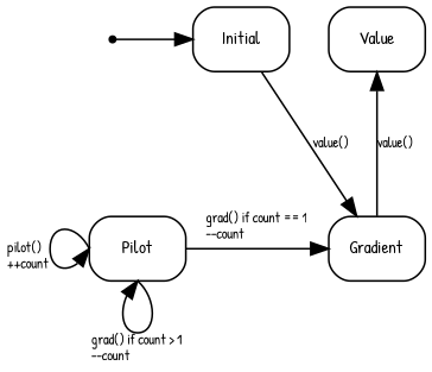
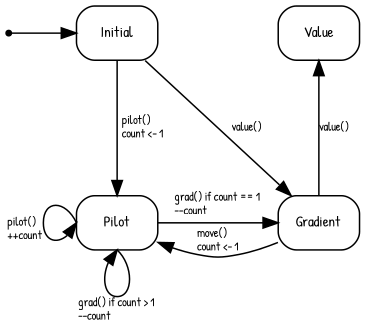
  digraph {
    fontname="Patrick Hand"
    nodesep=0.3
    ranksep=1.0
    splines=line
    node [fontname="Patrick Hand" fontsize=10 margin="0.1,0.01" shape=box style=rounded group=g1]
    edge [fontname="Patrick Hand" fontsize=8]
    Start [shape=point group=""]
    Initial
    Value [group=g2]
    Pilot
    Gradient [group=g2]
    subgraph sub_1 {
      rank=same
      Start
      Initial
      Value
    }
    subgraph sub_2 {
      rank=same
      Pilot
      Gradient
    }
    Start -> Initial
+   Initial -> Pilot [label="  pilot()\l  count <- 1\l"]
    Initial -> Gradient [label="value()"]
    Pilot -> Pilot [constraint=false headport=w label="\lpilot()\l++count\l" tailport=w]
    Pilot -> Pilot [constraint=false headport=s label="grad() if count > 1\l--count\l" tailport=s]
    Pilot -> Gradient [label="grad() if count == 1\l--count\l"]
    Gradient -> Value [label="value()"]
+   Gradient -> Pilot [label="move()\lcount <- 1\l"]
  }
